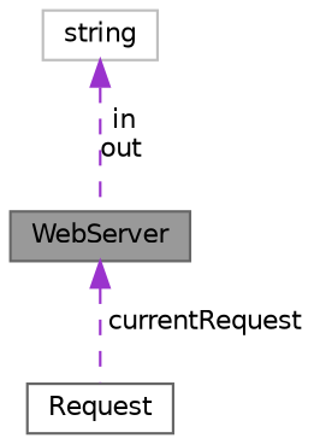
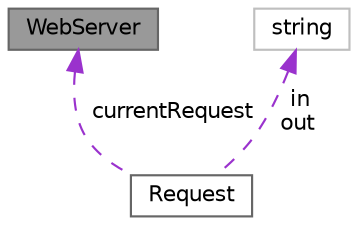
  digraph {
    node [color=gray40 fillcolor=white fontname=Helvetica fontsize=10 shape=box style=filled]
    edge [color=darkorchid3 dir=back fontname=Helvetica fontsize=10 labelfontname=Helvetica labelfontsize=10 style=dashed]
    n1 [fillcolor=grey60 fontcolor=black height=0.2 label=WebServer width=0.4]
    n2 [height=0.2 label=Request width=0.4]
    n3 [color=grey75 height=0.2 label=string width=0.4]
    n1 -> n2 [label=" currentRequest"]
-   n3 -> n1 [label=" in\nout"]
+   n3 -> n2 [label=" in\nout"]
  }
